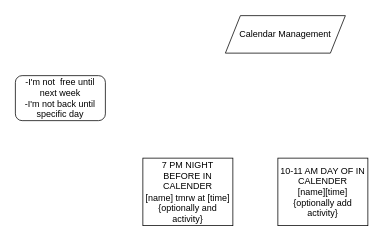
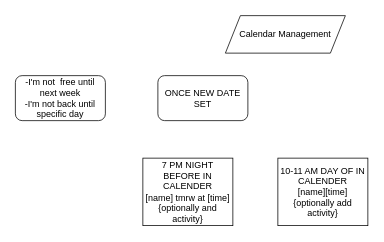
  <mxCell id="0" />
  <mxCell id="1" parent="0" />
  <mxCell id="2" value="Calendar Management" style="shape=parallelogram;perimeter=parallelogramPerimeter;whiteSpace=wrap;html=1;fixedSize=1;" vertex="1" parent="1"><mxGeometry x="300" y="20" width="160" height="50" as="geometry" /></mxCell>
  <mxCell id="3" value="-I'm not&amp;nbsp; free until next week&lt;br&gt;-I'm not back until specific day" style="rounded=1;whiteSpace=wrap;html=1;" vertex="1" parent="1"><mxGeometry x="20" y="100" width="120" height="60" as="geometry" /></mxCell>
+ <mxCell id="4" value="ONCE NEW DATE SET" style="rounded=1;whiteSpace=wrap;html=1;" vertex="1" parent="1"><mxGeometry x="210" y="100" width="120" height="60" as="geometry" /></mxCell>
  <mxCell id="5" value="7 PM NIGHT BEFORE IN CALENDER&lt;br&gt;[name] tmrw at [time]{optionally and activity}" style="whiteSpace=wrap;html=1;" vertex="1" parent="1"><mxGeometry x="190" y="210" width="120" height="90" as="geometry" /></mxCell>
  <mxCell id="6" value="10-11 AM DAY OF IN CALENDER&lt;br&gt;[name][time]{optionally add activity}" style="rounded=0;whiteSpace=wrap;html=1;" vertex="1" parent="1"><mxGeometry x="370" y="210" width="120" height="90" as="geometry" /></mxCell>
